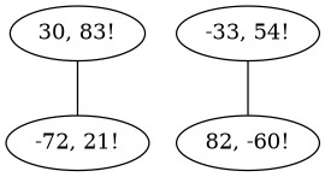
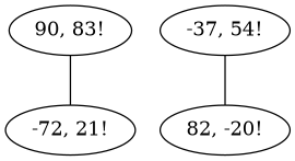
  graph {
    n1 [label="-72, 21!"]
-   n2 [label="-33, 54!"]
-   n3 [label="82, -60!"]
-   n4 [label="30, 83!"]
+   n2 [label="-37, 54!"]
+   n3 [label="82, -20!"]
+   n4 [label="90, 83!"]
    n2 -- n3
    n4 -- n1
  }
